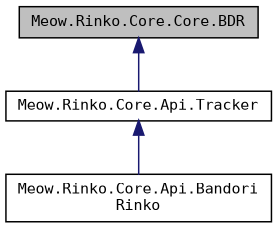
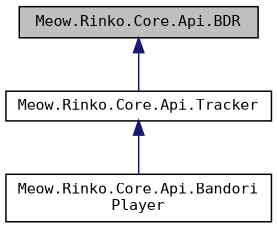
  digraph {
    fontname="DejaVu Sans Mono"
    node [color=black fillcolor=white fontname="DejaVu Sans Mono" fontsize=10 shape=record style=filled]
    edge [color=midnightblue dir=back fontname="DejaVu Sans Mono" fontsize=10 labelfontname=Helvetica labelfontsize=10 style=solid]
-   n1 [fillcolor=grey75 fontcolor=black height=0.2 label="Meow.Rinko.Core.Core.BDR" width=0.4]
+   n1 [fillcolor=grey75 fontcolor=black height=0.2 label="Meow.Rinko.Core.Api.BDR" width=0.4]
    n2 [height=0.2 label="Meow.Rinko.Core.Api.Tracker" width=0.4]
-   n3 [height=0.2 label="Meow.Rinko.Core.Api.Bandori\lRinko" width=0.4]
+   n3 [height=0.2 label="Meow.Rinko.Core.Api.Bandori\lPlayer" width=0.4]
    n1 -> n2
    n2 -> n3
  }
